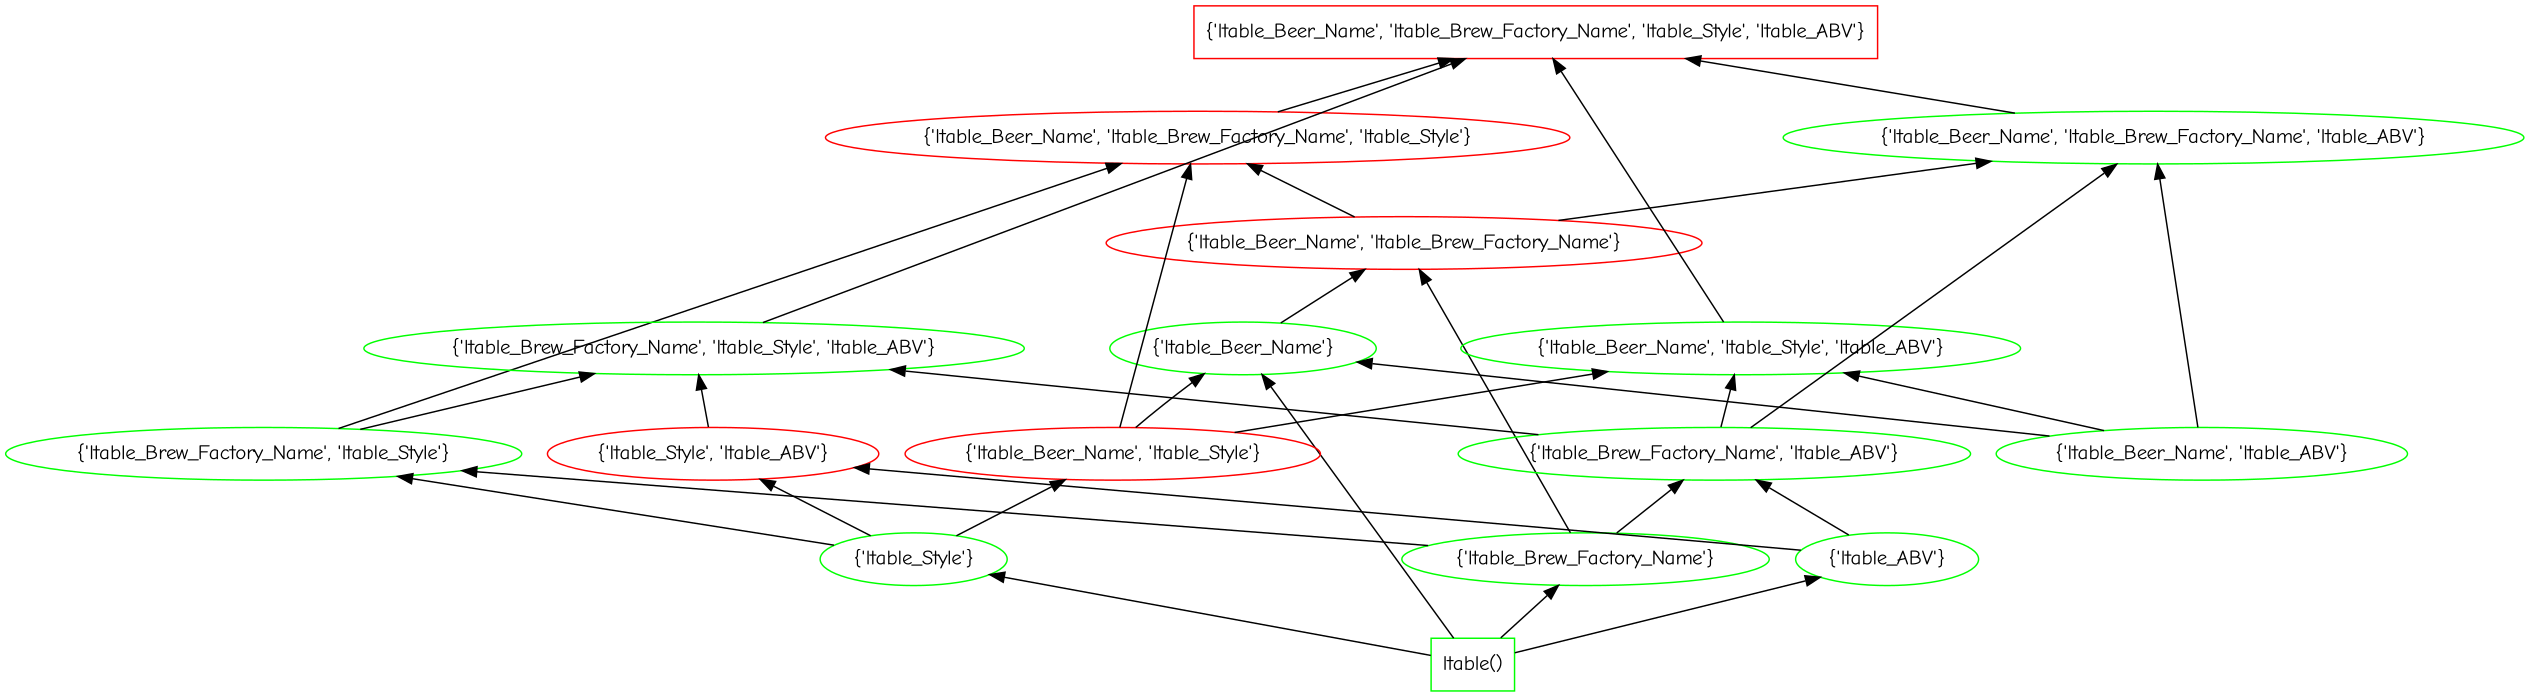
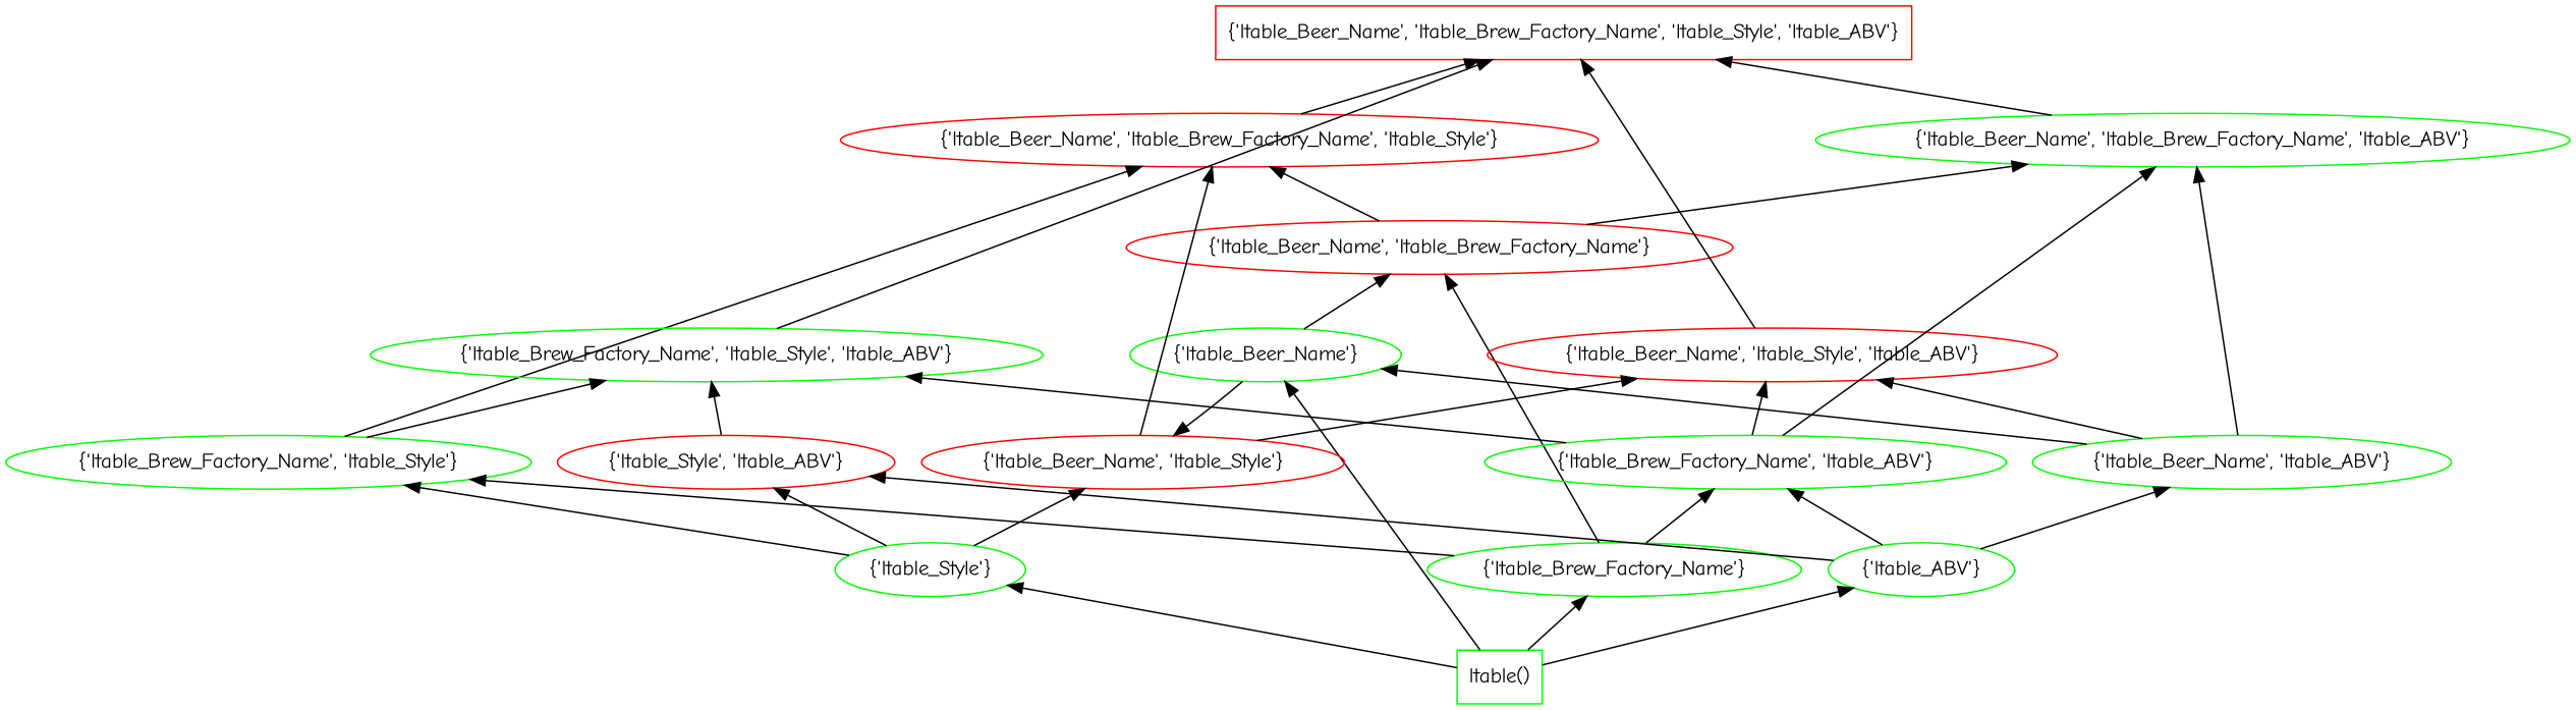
  digraph {
    fontname="Comic Neue"
    rankdir=BT
    splines=line
    node [color=green fontname="Comic Neue"]
    edge [fontname="Comic Neue"]
    "{'ltable_Beer_Name', 'ltable_Brew_Factory_Name', 'ltable_Style', 'ltable_ABV'}" [color=red shape=box]
    n2 [label="ltable()" shape=box]
    "{'ltable_Beer_Name'}"
    "{'ltable_Brew_Factory_Name'}"
    "{'ltable_Style'}"
    "{'ltable_ABV'}"
    "{'ltable_Beer_Name', 'ltable_Brew_Factory_Name'}" [color=red]
    "{'ltable_Beer_Name', 'ltable_Style'}" [color=red]
    "{'ltable_Brew_Factory_Name', 'ltable_Style'}"
    "{'ltable_Brew_Factory_Name', 'ltable_ABV'}"
    "{'ltable_Style', 'ltable_ABV'}" [color=red]
    "{'ltable_Beer_Name', 'ltable_ABV'}"
    "{'ltable_Beer_Name', 'ltable_Brew_Factory_Name', 'ltable_Style'}" [color=red]
    "{'ltable_Beer_Name', 'ltable_Brew_Factory_Name', 'ltable_ABV'}"
-   "{'ltable_Beer_Name', 'ltable_Style', 'ltable_ABV'}"
+   "{'ltable_Beer_Name', 'ltable_Style', 'ltable_ABV'}" [color=red]
    "{'ltable_Brew_Factory_Name', 'ltable_Style', 'ltable_ABV'}"
    n2 -> "{'ltable_Beer_Name'}"
    n2 -> "{'ltable_Brew_Factory_Name'}"
    n2 -> "{'ltable_Style'}"
    n2 -> "{'ltable_ABV'}"
    "{'ltable_Beer_Name'}" -> "{'ltable_Beer_Name', 'ltable_Brew_Factory_Name'}"
-   "{'ltable_Beer_Name', 'ltable_Style'}" -> "{'ltable_Beer_Name'}"
+   "{'ltable_Beer_Name'}" -> "{'ltable_Beer_Name', 'ltable_Style'}"
    "{'ltable_Brew_Factory_Name'}" -> "{'ltable_Beer_Name', 'ltable_Brew_Factory_Name'}"
    "{'ltable_Brew_Factory_Name'}" -> "{'ltable_Brew_Factory_Name', 'ltable_Style'}"
    "{'ltable_Brew_Factory_Name'}" -> "{'ltable_Brew_Factory_Name', 'ltable_ABV'}"
    "{'ltable_Style'}" -> "{'ltable_Beer_Name', 'ltable_Style'}"
    "{'ltable_Style'}" -> "{'ltable_Brew_Factory_Name', 'ltable_Style'}"
    "{'ltable_Style'}" -> "{'ltable_Style', 'ltable_ABV'}"
    "{'ltable_ABV'}" -> "{'ltable_Brew_Factory_Name', 'ltable_ABV'}"
    "{'ltable_ABV'}" -> "{'ltable_Style', 'ltable_ABV'}"
+   "{'ltable_ABV'}" -> "{'ltable_Beer_Name', 'ltable_ABV'}"
    "{'ltable_Beer_Name', 'ltable_Brew_Factory_Name'}" -> "{'ltable_Beer_Name', 'ltable_Brew_Factory_Name', 'ltable_Style'}"
    "{'ltable_Beer_Name', 'ltable_Brew_Factory_Name'}" -> "{'ltable_Beer_Name', 'ltable_Brew_Factory_Name', 'ltable_ABV'}"
    "{'ltable_Beer_Name', 'ltable_Style'}" -> "{'ltable_Beer_Name', 'ltable_Brew_Factory_Name', 'ltable_Style'}"
    "{'ltable_Beer_Name', 'ltable_Style'}" -> "{'ltable_Beer_Name', 'ltable_Style', 'ltable_ABV'}"
    "{'ltable_Brew_Factory_Name', 'ltable_Style'}" -> "{'ltable_Beer_Name', 'ltable_Brew_Factory_Name', 'ltable_Style'}"
    "{'ltable_Brew_Factory_Name', 'ltable_Style'}" -> "{'ltable_Brew_Factory_Name', 'ltable_Style', 'ltable_ABV'}"
    "{'ltable_Brew_Factory_Name', 'ltable_ABV'}" -> "{'ltable_Beer_Name', 'ltable_Brew_Factory_Name', 'ltable_ABV'}"
    "{'ltable_Brew_Factory_Name', 'ltable_ABV'}" -> "{'ltable_Beer_Name', 'ltable_Style', 'ltable_ABV'}"
    "{'ltable_Brew_Factory_Name', 'ltable_ABV'}" -> "{'ltable_Brew_Factory_Name', 'ltable_Style', 'ltable_ABV'}"
    "{'ltable_Style', 'ltable_ABV'}" -> "{'ltable_Brew_Factory_Name', 'ltable_Style', 'ltable_ABV'}"
    "{'ltable_Beer_Name', 'ltable_ABV'}" -> "{'ltable_Beer_Name'}"
    "{'ltable_Beer_Name', 'ltable_ABV'}" -> "{'ltable_Beer_Name', 'ltable_Brew_Factory_Name', 'ltable_ABV'}"
    "{'ltable_Beer_Name', 'ltable_ABV'}" -> "{'ltable_Beer_Name', 'ltable_Style', 'ltable_ABV'}"
    "{'ltable_Beer_Name', 'ltable_Brew_Factory_Name', 'ltable_Style'}" -> "{'ltable_Beer_Name', 'ltable_Brew_Factory_Name', 'ltable_Style', 'ltable_ABV'}"
    "{'ltable_Beer_Name', 'ltable_Brew_Factory_Name', 'ltable_ABV'}" -> "{'ltable_Beer_Name', 'ltable_Brew_Factory_Name', 'ltable_Style', 'ltable_ABV'}"
    "{'ltable_Beer_Name', 'ltable_Style', 'ltable_ABV'}" -> "{'ltable_Beer_Name', 'ltable_Brew_Factory_Name', 'ltable_Style', 'ltable_ABV'}"
    "{'ltable_Brew_Factory_Name', 'ltable_Style', 'ltable_ABV'}" -> "{'ltable_Beer_Name', 'ltable_Brew_Factory_Name', 'ltable_Style', 'ltable_ABV'}"
  }
